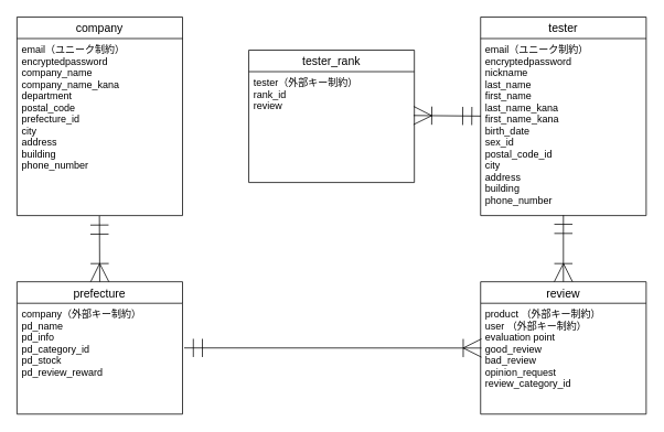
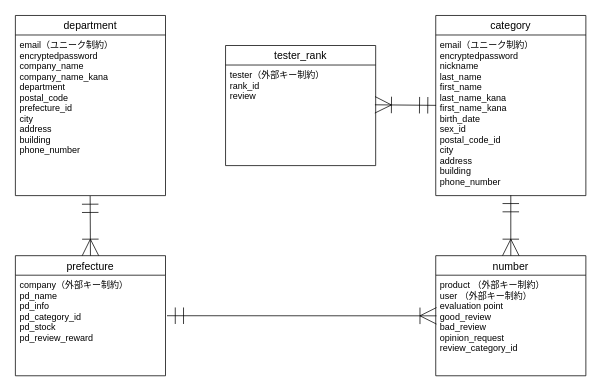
  <mxCell id="0" />
  <mxCell id="1" parent="0" />
- <mxCell id="2" value="company" style="swimlane;fontStyle=0;childLayout=stackLayout;horizontal=1;startSize=26;horizontalStack=0;resizeParent=1;resizeParentMax=0;resizeLast=0;collapsible=1;marginBottom=0;align=center;fontSize=14;" parent="1" vertex="1"><mxGeometry x="20" y="20" width="200" height="240" as="geometry" /></mxCell>
+ <mxCell id="2" value="department" style="swimlane;fontStyle=0;childLayout=stackLayout;horizontal=1;startSize=26;horizontalStack=0;resizeParent=1;resizeParentMax=0;resizeLast=0;collapsible=1;marginBottom=0;align=center;fontSize=14;" parent="1" vertex="1"><mxGeometry x="20" y="20" width="200" height="240" as="geometry" /></mxCell>
  <mxCell id="3" value="email（ユニーク制約）&#10;encryptedpassword&#10;company_name&#10;company_name_kana&#10;department&#10;postal_code&#10;prefecture_id&#10;city&#10;address&#10;building&#10;phone_number" style="text;strokeColor=none;fillColor=none;spacingLeft=4;spacingRight=4;overflow=hidden;rotatable=0;points=[[0,0.5],[1,0.5]];portConstraint=eastwest;fontSize=12;" parent="2" vertex="1"><mxGeometry y="26" width="200" height="214" as="geometry" /></mxCell>
- <mxCell id="4" value="review" style="swimlane;fontStyle=0;childLayout=stackLayout;horizontal=1;startSize=26;horizontalStack=0;resizeParent=1;resizeParentMax=0;resizeLast=0;collapsible=1;marginBottom=0;align=center;fontSize=14;" parent="1" vertex="1"><mxGeometry x="580" y="340" width="200" height="160" as="geometry" /></mxCell>
+ <mxCell id="4" value="number" style="swimlane;fontStyle=0;childLayout=stackLayout;horizontal=1;startSize=26;horizontalStack=0;resizeParent=1;resizeParentMax=0;resizeLast=0;collapsible=1;marginBottom=0;align=center;fontSize=14;" parent="1" vertex="1"><mxGeometry x="580" y="340" width="200" height="160" as="geometry" /></mxCell>
  <mxCell id="5" value="product （外部キー制約）&#10;user （外部キー制約）&#10;evaluation point&#10;good_review&#10;bad_review&#10;opinion_request&#10;review_category_id" style="text;strokeColor=none;fillColor=none;spacingLeft=4;spacingRight=4;overflow=hidden;rotatable=0;points=[[0,0.5],[1,0.5]];portConstraint=eastwest;fontSize=12;" parent="4" vertex="1"><mxGeometry y="26" width="200" height="134" as="geometry" /></mxCell>
- <mxCell id="6" value="tester" style="swimlane;fontStyle=0;childLayout=stackLayout;horizontal=1;startSize=26;horizontalStack=0;resizeParent=1;resizeParentMax=0;resizeLast=0;collapsible=1;marginBottom=0;align=center;fontSize=14;" parent="1" vertex="1"><mxGeometry x="580" y="20" width="200" height="240" as="geometry" /></mxCell>
+ <mxCell id="6" value="category" style="swimlane;fontStyle=0;childLayout=stackLayout;horizontal=1;startSize=26;horizontalStack=0;resizeParent=1;resizeParentMax=0;resizeLast=0;collapsible=1;marginBottom=0;align=center;fontSize=14;" parent="1" vertex="1"><mxGeometry x="580" y="20" width="200" height="240" as="geometry" /></mxCell>
  <mxCell id="7" value="email（ユニーク制約）&#10;encryptedpassword&#10;nickname&#10;last_name&#10;first_name&#10;last_name_kana&#10;first_name_kana&#10;birth_date&#10;sex_id&#10;postal_code_id&#10;city&#10;address&#10;building&#10;phone_number" style="text;strokeColor=none;fillColor=none;spacingLeft=4;spacingRight=4;overflow=hidden;rotatable=0;points=[[0,0.5],[1,0.5]];portConstraint=eastwest;fontSize=12;" parent="6" vertex="1"><mxGeometry y="26" width="200" height="214" as="geometry" /></mxCell>
  <mxCell id="8" value="prefecture" style="swimlane;fontStyle=0;childLayout=stackLayout;horizontal=1;startSize=26;horizontalStack=0;resizeParent=1;resizeParentMax=0;resizeLast=0;collapsible=1;marginBottom=0;align=center;fontSize=14;" parent="1" vertex="1"><mxGeometry x="20" y="340" width="200" height="160" as="geometry" /></mxCell>
  <mxCell id="9" value="company（外部キー制約）&#10;pd_name&#10;pd_info&#10;pd_category_id&#10;pd_stock&#10;pd_review_reward" style="text;strokeColor=none;fillColor=none;spacingLeft=4;spacingRight=4;overflow=hidden;rotatable=0;points=[[0,0.5],[1,0.5]];portConstraint=eastwest;fontSize=12;" parent="8" vertex="1"><mxGeometry y="26" width="200" height="134" as="geometry" /></mxCell>
  <mxCell id="10" value="" style="fontSize=12;html=1;endArrow=ERoneToMany;startArrow=ERmandOne;entryX=0.005;entryY=0.404;entryDx=0;entryDy=0;entryPerimeter=0;endSize=20;startSize=20;" parent="1" target="5" edge="1"><mxGeometry width="100" height="100" relative="1" as="geometry"><mxPoint x="222" y="420" as="sourcePoint" /><mxPoint x="398.2" y="489.14" as="targetPoint" /></mxGeometry></mxCell>
  <mxCell id="11" value="" style="fontSize=12;html=1;endArrow=ERoneToMany;startArrow=ERmandOne;entryX=0.5;entryY=0;entryDx=0;entryDy=0;endSize=20;startSize=20;exitX=0.5;exitY=0.998;exitDx=0;exitDy=0;exitPerimeter=0;" parent="1" source="7" target="4" edge="1"><mxGeometry width="100" height="100" relative="1" as="geometry"><mxPoint x="680" y="141" as="sourcePoint" /><mxPoint x="649" y="239.996" as="targetPoint" /></mxGeometry></mxCell>
  <mxCell id="12" value="" style="fontSize=12;html=1;endArrow=ERoneToMany;startArrow=ERmandOne;entryX=0.5;entryY=0;entryDx=0;entryDy=0;endSize=20;startSize=20;exitX=0.498;exitY=1.002;exitDx=0;exitDy=0;exitPerimeter=0;" parent="1" source="3" target="8" edge="1"><mxGeometry width="100" height="100" relative="1" as="geometry"><mxPoint x="120" y="143" as="sourcePoint" /><mxPoint x="529" y="189.996" as="targetPoint" /></mxGeometry></mxCell>
  <mxCell id="13" value="tester_rank" style="swimlane;fontStyle=0;childLayout=stackLayout;horizontal=1;startSize=26;horizontalStack=0;resizeParent=1;resizeParentMax=0;resizeLast=0;collapsible=1;marginBottom=0;align=center;fontSize=14;" parent="1" vertex="1"><mxGeometry x="300" y="60" width="200" height="160" as="geometry" /></mxCell>
  <mxCell id="14" value="tester（外部キー制約）&#10;rank_id&#10;review" style="text;strokeColor=none;fillColor=none;spacingLeft=4;spacingRight=4;overflow=hidden;rotatable=0;points=[[0,0.5],[1,0.5]];portConstraint=eastwest;fontSize=12;" parent="13" vertex="1"><mxGeometry y="26" width="200" height="134" as="geometry" /></mxCell>
  <mxCell id="15" value="" style="fontSize=12;html=1;endArrow=ERoneToMany;startArrow=ERmandOne;endSize=20;startSize=20;exitX=0.002;exitY=0.438;exitDx=0;exitDy=0;exitPerimeter=0;" parent="1" source="7" edge="1"><mxGeometry width="100" height="100" relative="1" as="geometry"><mxPoint x="560" y="139" as="sourcePoint" /><mxPoint x="499" y="139" as="targetPoint" /></mxGeometry></mxCell>
